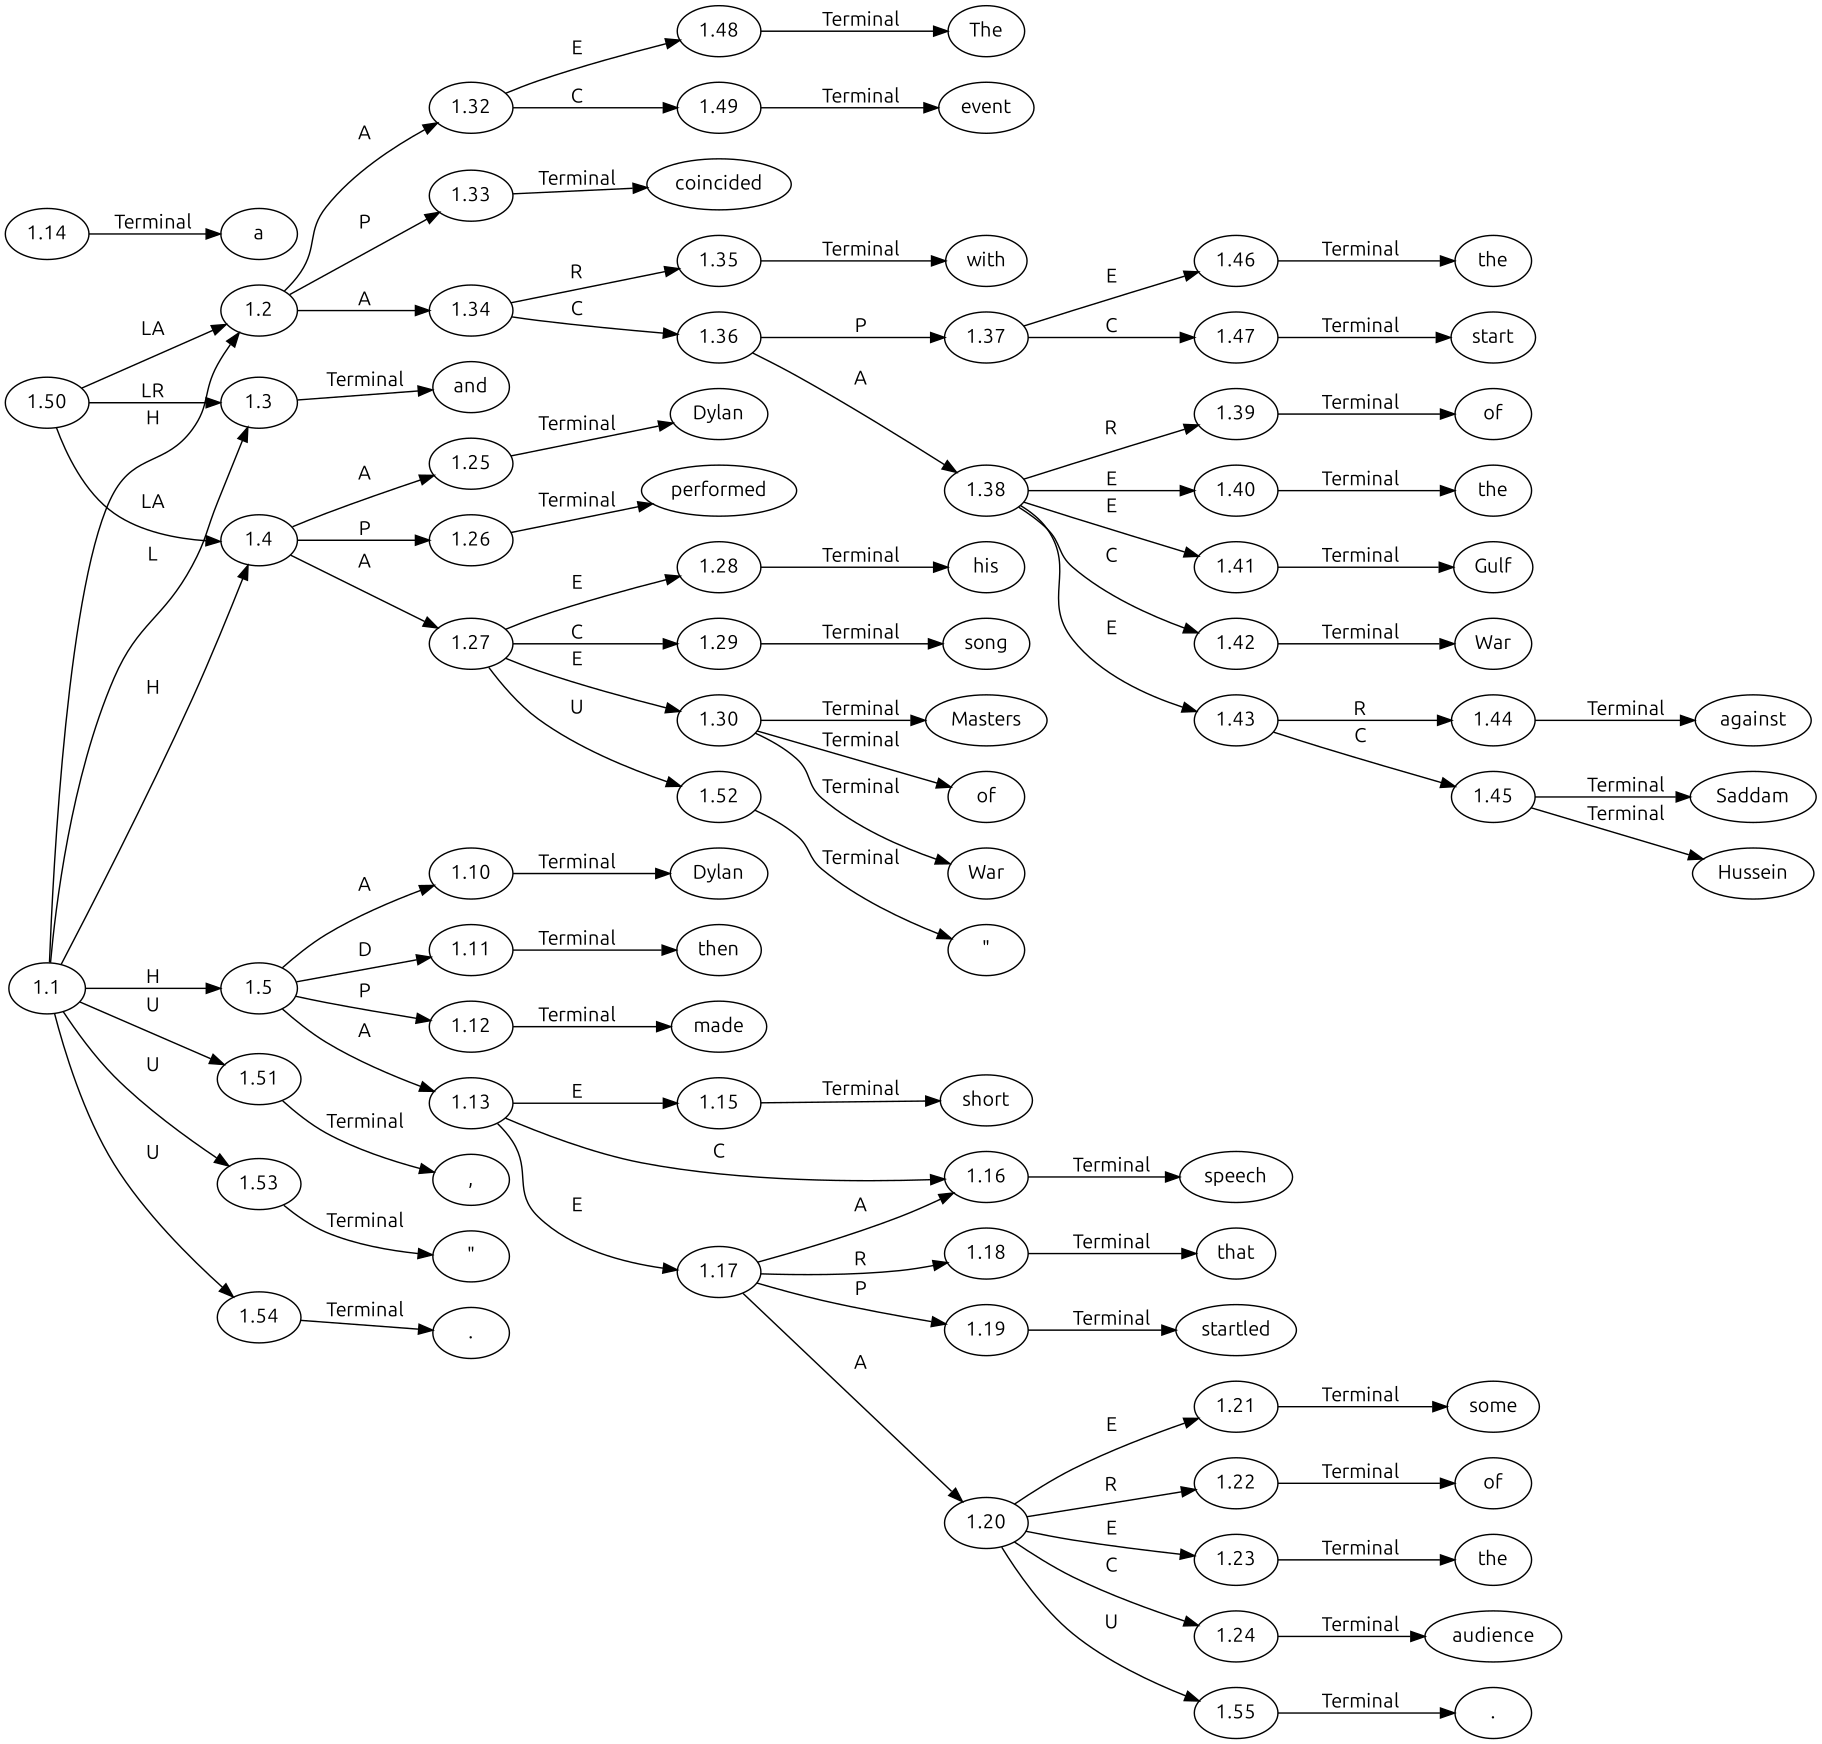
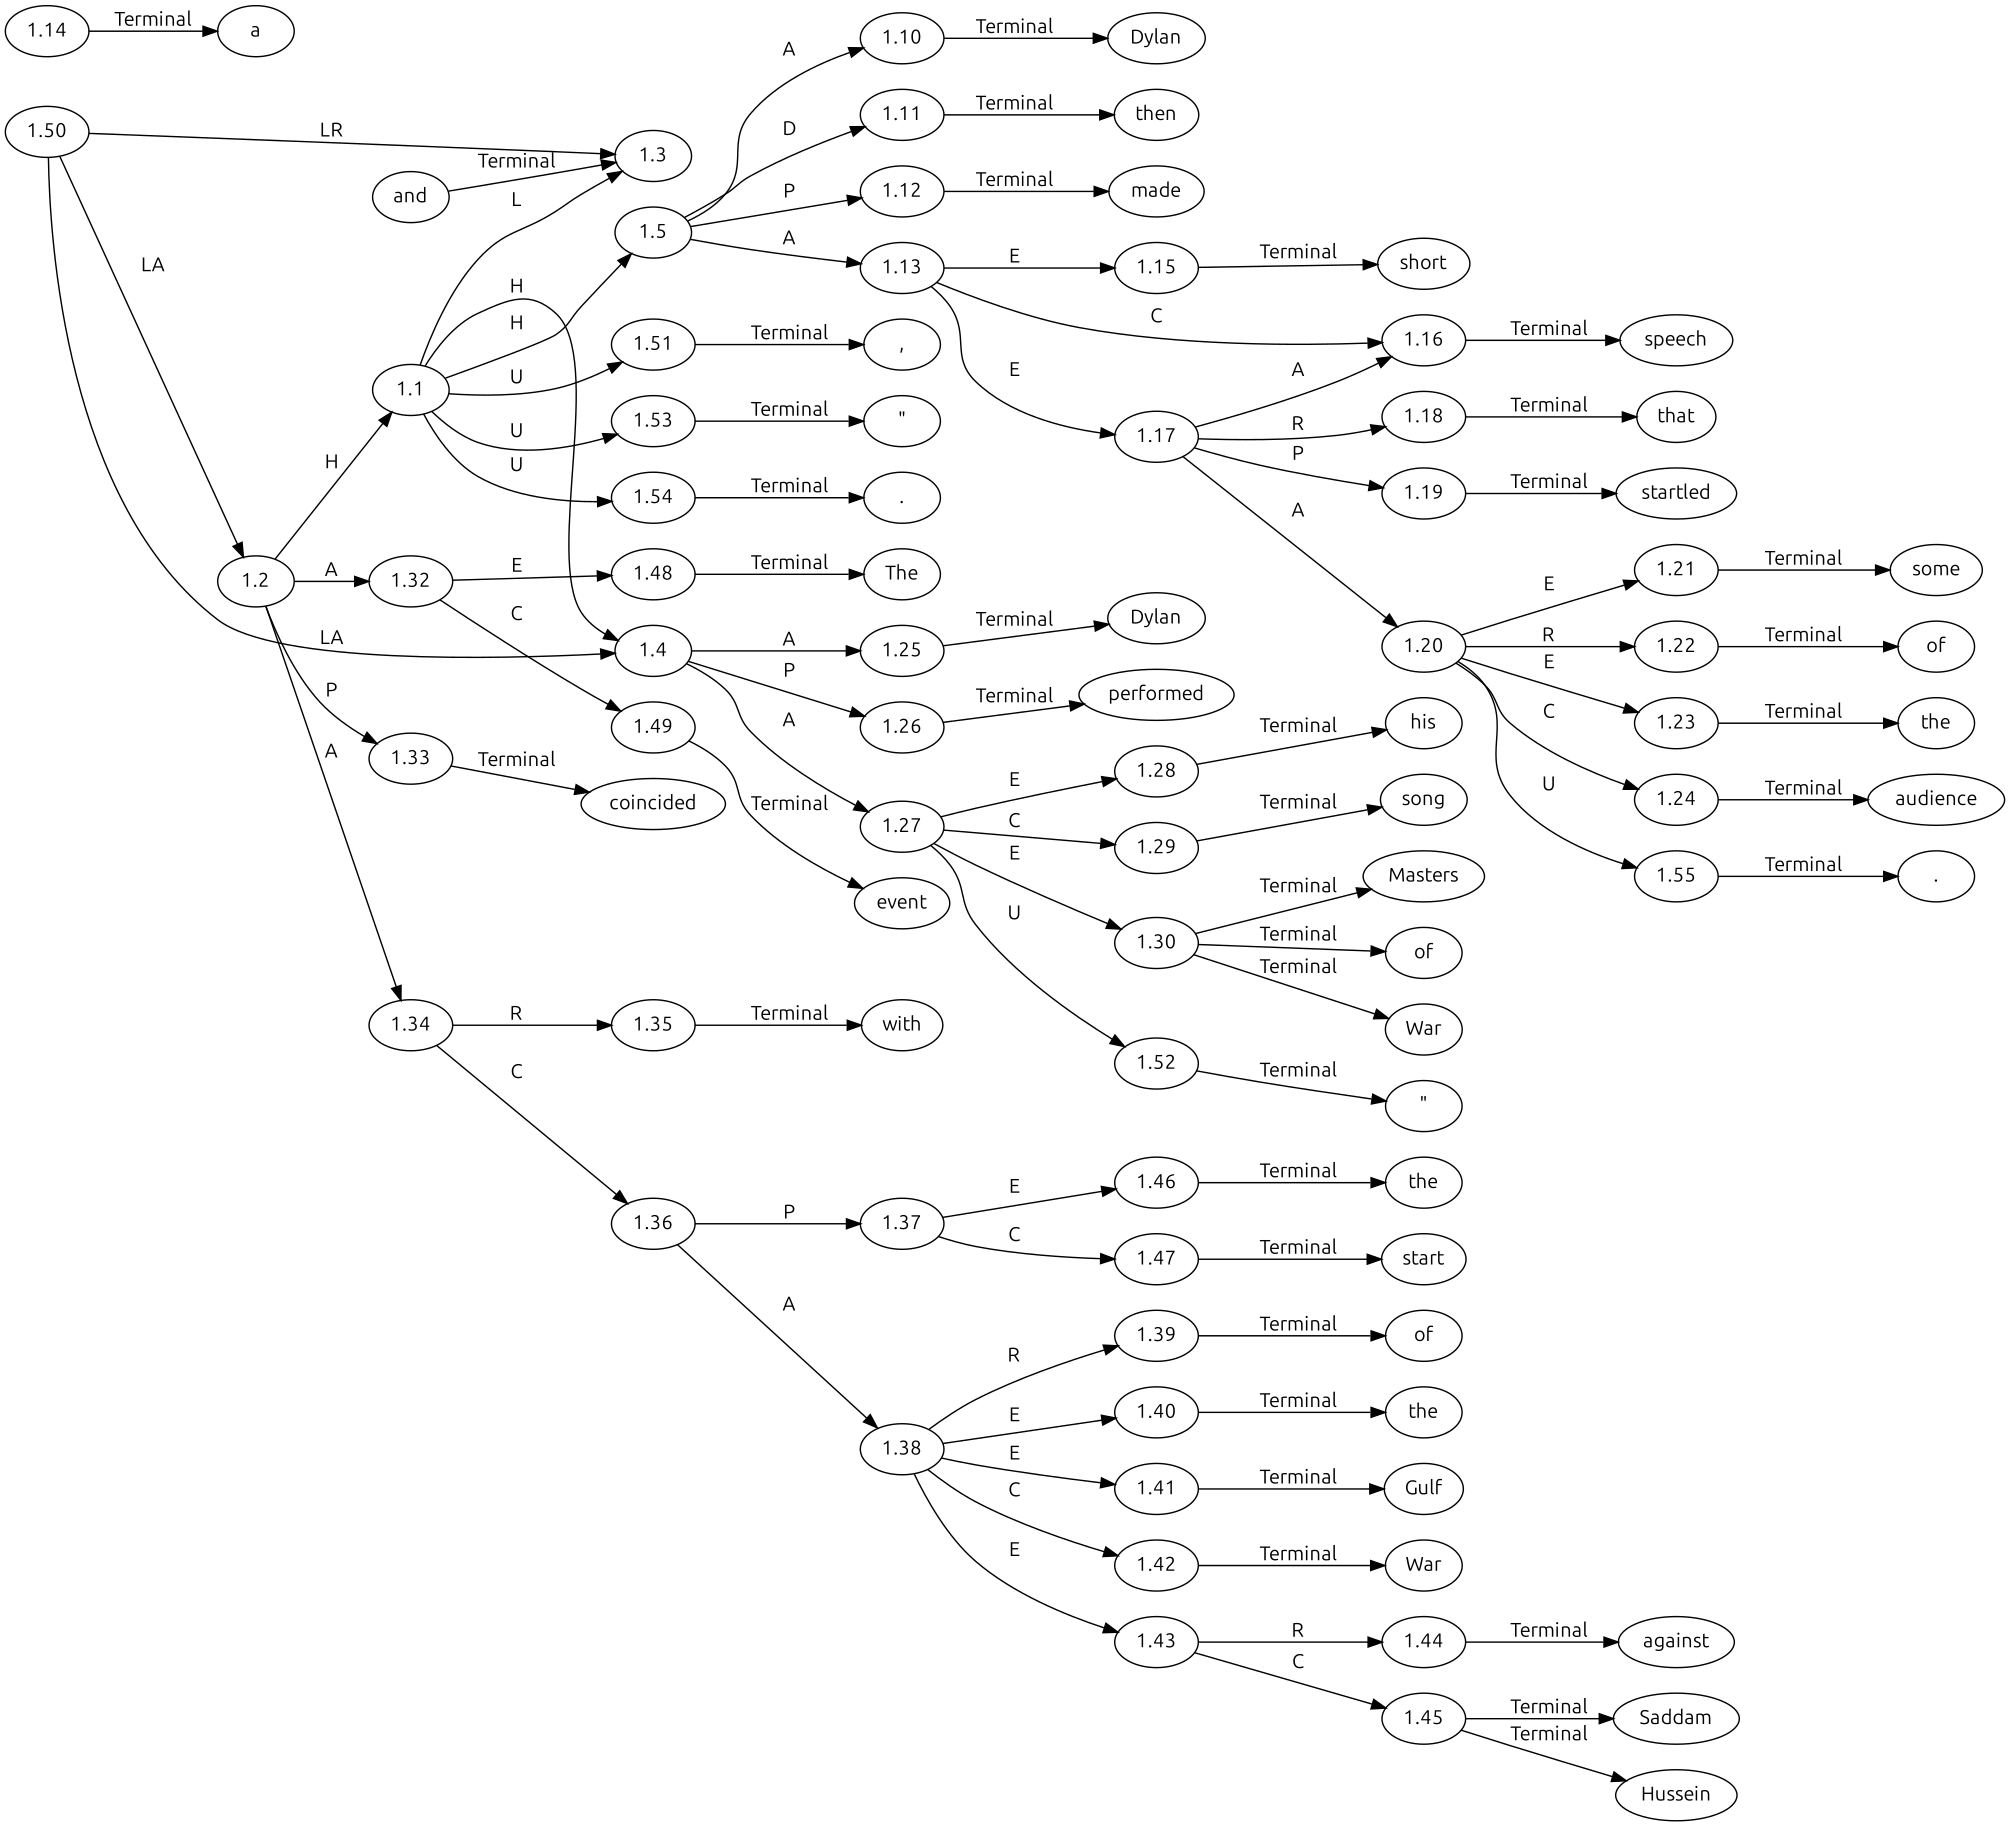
  digraph {
    fontname=Ubuntu
    rankdir=LR
    node [fontname=Ubuntu ordering=out]
    edge [fontname=Ubuntu ordering=out]
    n1 [label=The]
    n2 [label=War]
    n3 [label=against]
    n4 [label=Saddam]
    n5 [label=Hussein]
    n6 [label=","]
    n7 [label=and]
    n8 [label=Dylan]
    n9 [label=performed]
    n10 [label=his]
    n11 [label=song]
    n12 [label=event]
    n13 [label="\""]
    n14 [label=Masters]
    n15 [label=of]
    n16 [label=War]
    n17 [label="\""]
    n18 [label="."]
    n19 [label=Dylan]
    n20 [label=then]
    n21 [label=made]
    n22 [label=a]
    n23 [label=coincided]
    n24 [label=short]
    n25 [label=speech]
    n26 [label=that]
    n27 [label=startled]
    n28 [label=some]
    n29 [label=of]
    n30 [label=the]
    n31 [label=audience]
    n32 [label="."]
    n33 [label=with]
    n34 [label=the]
    n35 [label=start]
    n36 [label=of]
    n37 [label=the]
    n38 [label=Gulf]
    n39 [label=1.1]
    n40 [label=1.2]
    n41 [label=1.3]
    n42 [label=1.4]
    n43 [label=1.5]
    n44 [label=1.51]
    n45 [label=1.53]
    n46 [label=1.54]
    n47 [label=1.32]
    n48 [label=1.33]
    n49 [label=1.34]
    n50 [label=1.25]
    n51 [label=1.26]
    n52 [label=1.27]
    n53 [label=1.10]
    n54 [label=1.11]
    n55 [label=1.12]
    n56 [label=1.13]
    n57 [label=1.48]
    n58 [label=1.49]
    n59 [label=1.35]
    n60 [label=1.36]
    n61 [label=1.28]
    n62 [label=1.29]
    n63 [label=1.30]
    n64 [label=1.52]
    n65 [label=1.15]
    n66 [label=1.16]
    n67 [label=1.17]
    n68 [label=1.14]
    n69 [label=1.18]
    n70 [label=1.19]
    n71 [label=1.20]
    n72 [label=1.21]
    n73 [label=1.22]
    n74 [label=1.23]
    n75 [label=1.24]
    n76 [label=1.55]
    n77 [label=1.37]
    n78 [label=1.38]
    n79 [label=1.46]
    n80 [label=1.47]
    n81 [label=1.39]
    n82 [label=1.40]
    n83 [label=1.41]
    n84 [label=1.42]
    n85 [label=1.43]
    n86 [label=1.44]
    n87 [label=1.45]
    n88 [label=1.50]
-   n39 -> n40 [label=H]
+   n40 -> n39 [label=H]
    n39 -> n41 [label=L]
    n39 -> n42 [label=H]
    n39 -> n43 [label=H]
    n39 -> n44 [label=U]
    n39 -> n45 [label=U]
    n39 -> n46 [label=U]
    n40 -> n47 [label=A]
    n40 -> n48 [label=P]
    n40 -> n49 [label=A]
-   n41 -> n7 [label=Terminal]
+   n7 -> n41 [label=Terminal]
    n42 -> n50 [label=A]
    n42 -> n51 [label=P]
    n42 -> n52 [label=A]
    n43 -> n53 [label=A]
    n43 -> n54 [label=D]
    n43 -> n55 [label=P]
    n43 -> n56 [label=A]
    n44 -> n6 [label=Terminal]
    n45 -> n17 [label=Terminal]
    n46 -> n18 [label=Terminal]
    n47 -> n57 [label=E]
    n47 -> n58 [label=C]
    n48 -> n23 [label=Terminal]
    n49 -> n59 [label=R]
    n49 -> n60 [label=C]
    n50 -> n8 [label=Terminal]
    n51 -> n9 [label=Terminal]
    n52 -> n61 [label=E]
    n52 -> n62 [label=C]
    n52 -> n63 [label=E]
    n52 -> n64 [label=U]
    n53 -> n19 [label=Terminal]
    n54 -> n20 [label=Terminal]
    n55 -> n21 [label=Terminal]
    n56 -> n65 [label=E]
    n56 -> n66 [label=C]
    n56 -> n67 [label=E]
    n57 -> n1 [label=Terminal]
    n58 -> n12 [label=Terminal]
    n59 -> n33 [label=Terminal]
    n60 -> n77 [label=P]
    n60 -> n78 [label=A]
    n61 -> n10 [label=Terminal]
    n62 -> n11 [label=Terminal]
    n63 -> n14 [label=Terminal]
    n63 -> n15 [label=Terminal]
    n63 -> n16 [label=Terminal]
    n64 -> n13 [label=Terminal]
    n65 -> n24 [label=Terminal]
    n66 -> n25 [label=Terminal]
    n67 -> n66 [label=A]
    n67 -> n69 [label=R]
    n67 -> n70 [label=P]
    n67 -> n71 [label=A]
    n68 -> n22 [label=Terminal]
    n69 -> n26 [label=Terminal]
    n70 -> n27 [label=Terminal]
    n71 -> n72 [label=E]
    n71 -> n73 [label=R]
    n71 -> n74 [label=E]
    n71 -> n75 [label=C]
    n71 -> n76 [label=U]
    n72 -> n28 [label=Terminal]
    n73 -> n29 [label=Terminal]
    n74 -> n30 [label=Terminal]
    n75 -> n31 [label=Terminal]
    n76 -> n32 [label=Terminal]
    n77 -> n79 [label=E]
    n77 -> n80 [label=C]
    n78 -> n81 [label=R]
    n78 -> n82 [label=E]
    n78 -> n83 [label=E]
    n78 -> n84 [label=C]
    n78 -> n85 [label=E]
    n79 -> n34 [label=Terminal]
    n80 -> n35 [label=Terminal]
    n81 -> n36 [label=Terminal]
    n82 -> n37 [label=Terminal]
    n83 -> n38 [label=Terminal]
    n84 -> n2 [label=Terminal]
    n85 -> n86 [label=R]
    n85 -> n87 [label=C]
    n86 -> n3 [label=Terminal]
    n87 -> n4 [label=Terminal]
    n87 -> n5 [label=Terminal]
    n88 -> n40 [label=LA]
    n88 -> n41 [label=LR]
    n88 -> n42 [label=LA]
  }
